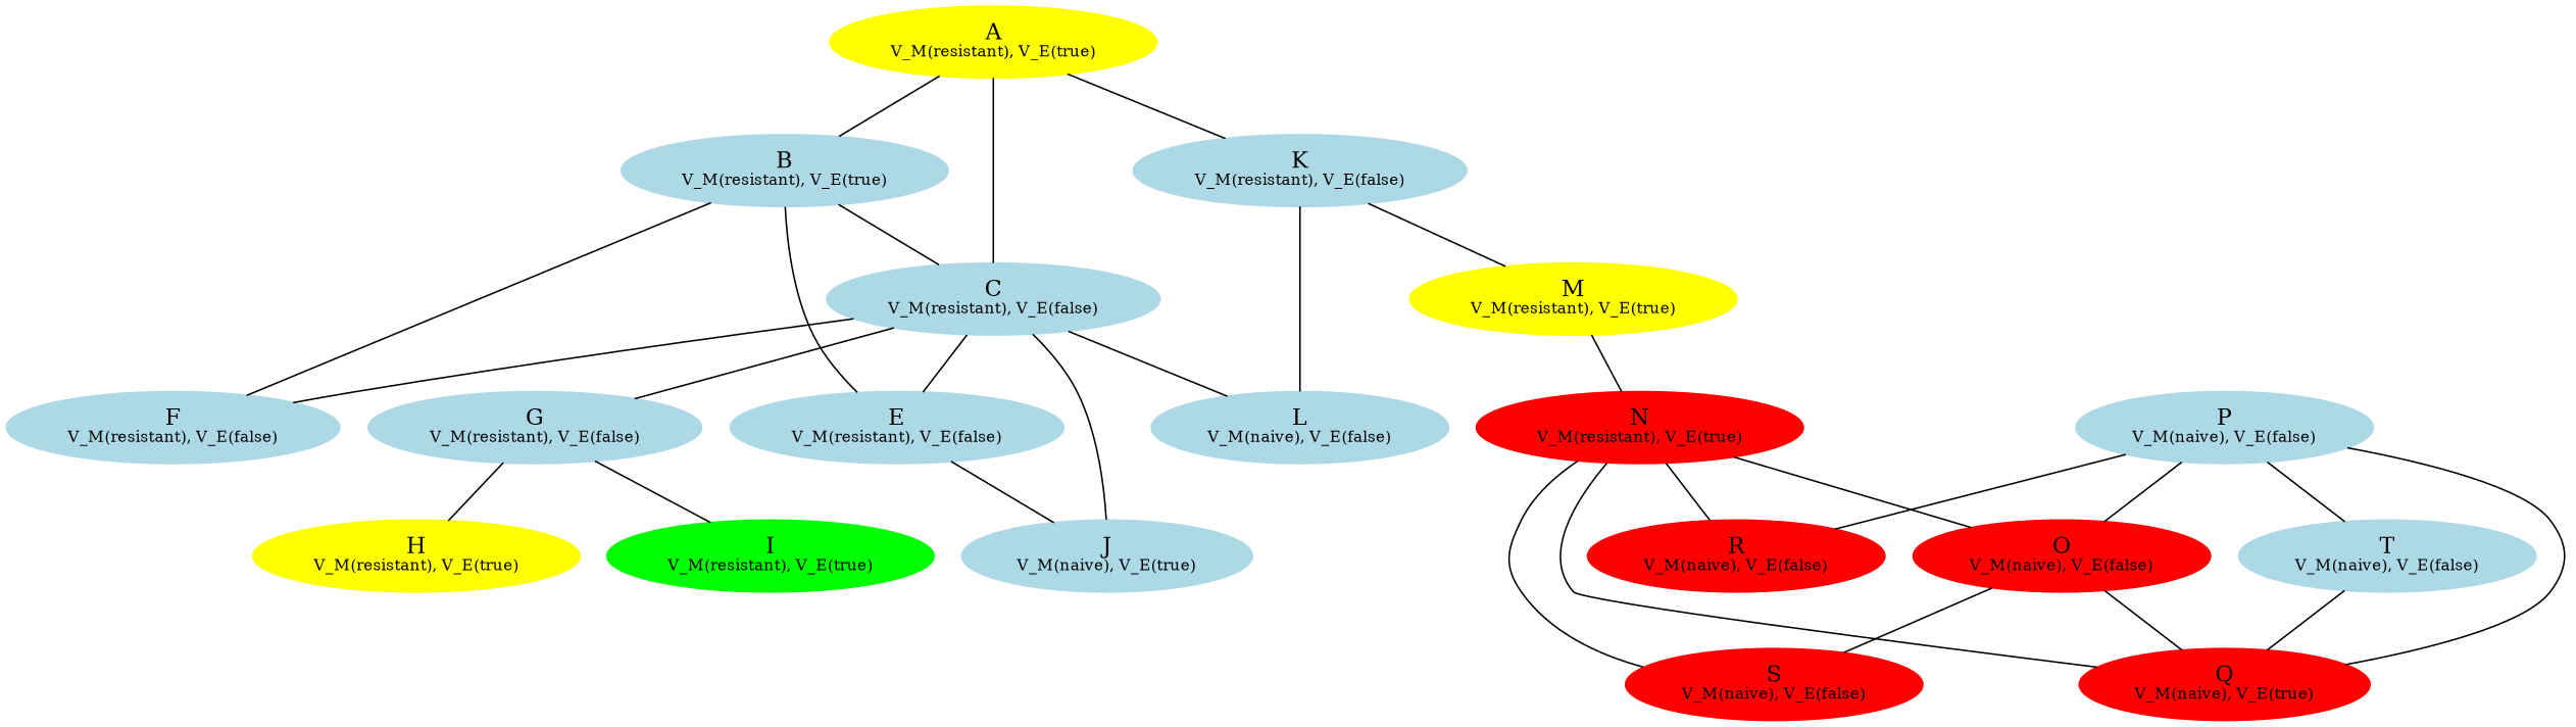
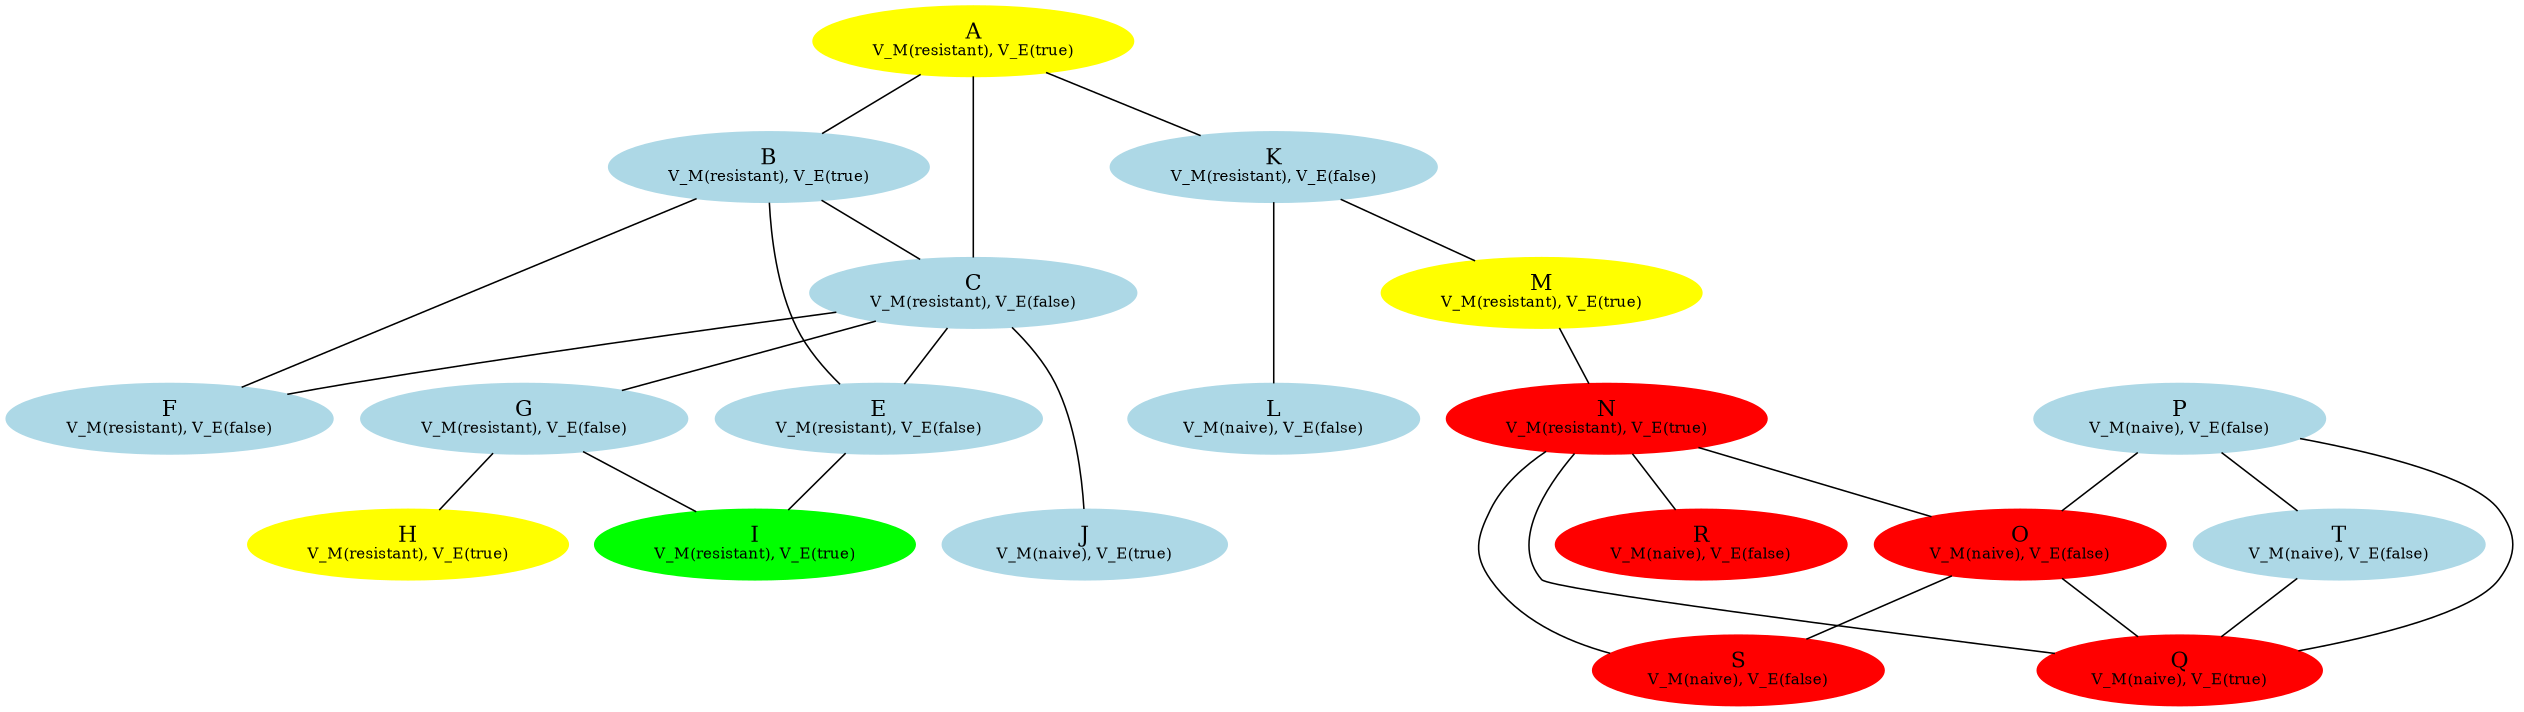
  graph {
    rankdir=TB
    node [color=lightblue style=filled]
    n1 [color=yellow label=<A<BR /><FONT POINT-SIZE="10">V_M(resistant), V_E(true)</FONT>>]
    n2 [label=<B<BR /><FONT POINT-SIZE="10">V_M(resistant), V_E(true)</FONT>>]
    n3 [label=<C<BR /><FONT POINT-SIZE="10">V_M(resistant), V_E(false)</FONT>>]
    n4 [label=<K<BR /><FONT POINT-SIZE="10">V_M(resistant), V_E(false)</FONT>>]
    n5 [label=<E<BR /><FONT POINT-SIZE="10">V_M(resistant), V_E(false)</FONT>>]
    n6 [label=<F<BR /><FONT POINT-SIZE="10">V_M(resistant), V_E(false)</FONT>>]
    n7 [label=<G<BR /><FONT POINT-SIZE="10">V_M(resistant), V_E(false)</FONT>>]
    n8 [label=<J<BR /><FONT POINT-SIZE="10">V_M(naive), V_E(true)</FONT>>]
    n9 [label=<L<BR /><FONT POINT-SIZE="10">V_M(naive), V_E(false)</FONT>>]
    n10 [color=yellow label=<M<BR /><FONT POINT-SIZE="10">V_M(resistant), V_E(true)</FONT>>]
    n11 [color=green label=<I<BR /><FONT POINT-SIZE="10">V_M(resistant), V_E(true)</FONT>>]
    n12 [color=yellow label=<H<BR /><FONT POINT-SIZE="10">V_M(resistant), V_E(true)</FONT>>]
    n13 [color=red label=<N<BR /><FONT POINT-SIZE="10">V_M(resistant), V_E(true)</FONT>>]
    n14 [color=red label=<O<BR /><FONT POINT-SIZE="10">V_M(naive), V_E(false)</FONT>>]
    n15 [color=red label=<Q<BR /><FONT POINT-SIZE="10">V_M(naive), V_E(true)</FONT>>]
    n16 [color=red label=<R<BR /><FONT POINT-SIZE="10">V_M(naive), V_E(false)</FONT>>]
    n17 [color=red label=<S<BR /><FONT POINT-SIZE="10">V_M(naive), V_E(false)</FONT>>]
    n18 [label=<P<BR /><FONT POINT-SIZE="10">V_M(naive), V_E(false)</FONT>>]
    n19 [label=<T<BR /><FONT POINT-SIZE="10">V_M(naive), V_E(false)</FONT>>]
    n1 -- n2
    n1 -- n3
    n1 -- n4
    n2 -- n3
    n2 -- n5
    n2 -- n6
    n3 -- n5
    n3 -- n6
    n3 -- n7
    n3 -- n8
-   n3 -- n9
    n4 -- n9
    n4 -- n10
-   n5 -- n8
+   n5 -- n11
    n7 -- n11
    n7 -- n12
    n10 -- n13
    n13 -- n14
    n13 -- n15
    n13 -- n16
    n13 -- n17
    n14 -- n15
    n14 -- n17
    n18 -- n14
    n18 -- n15
-   n18 -- n16
    n18 -- n19
    n19 -- n15
  }
